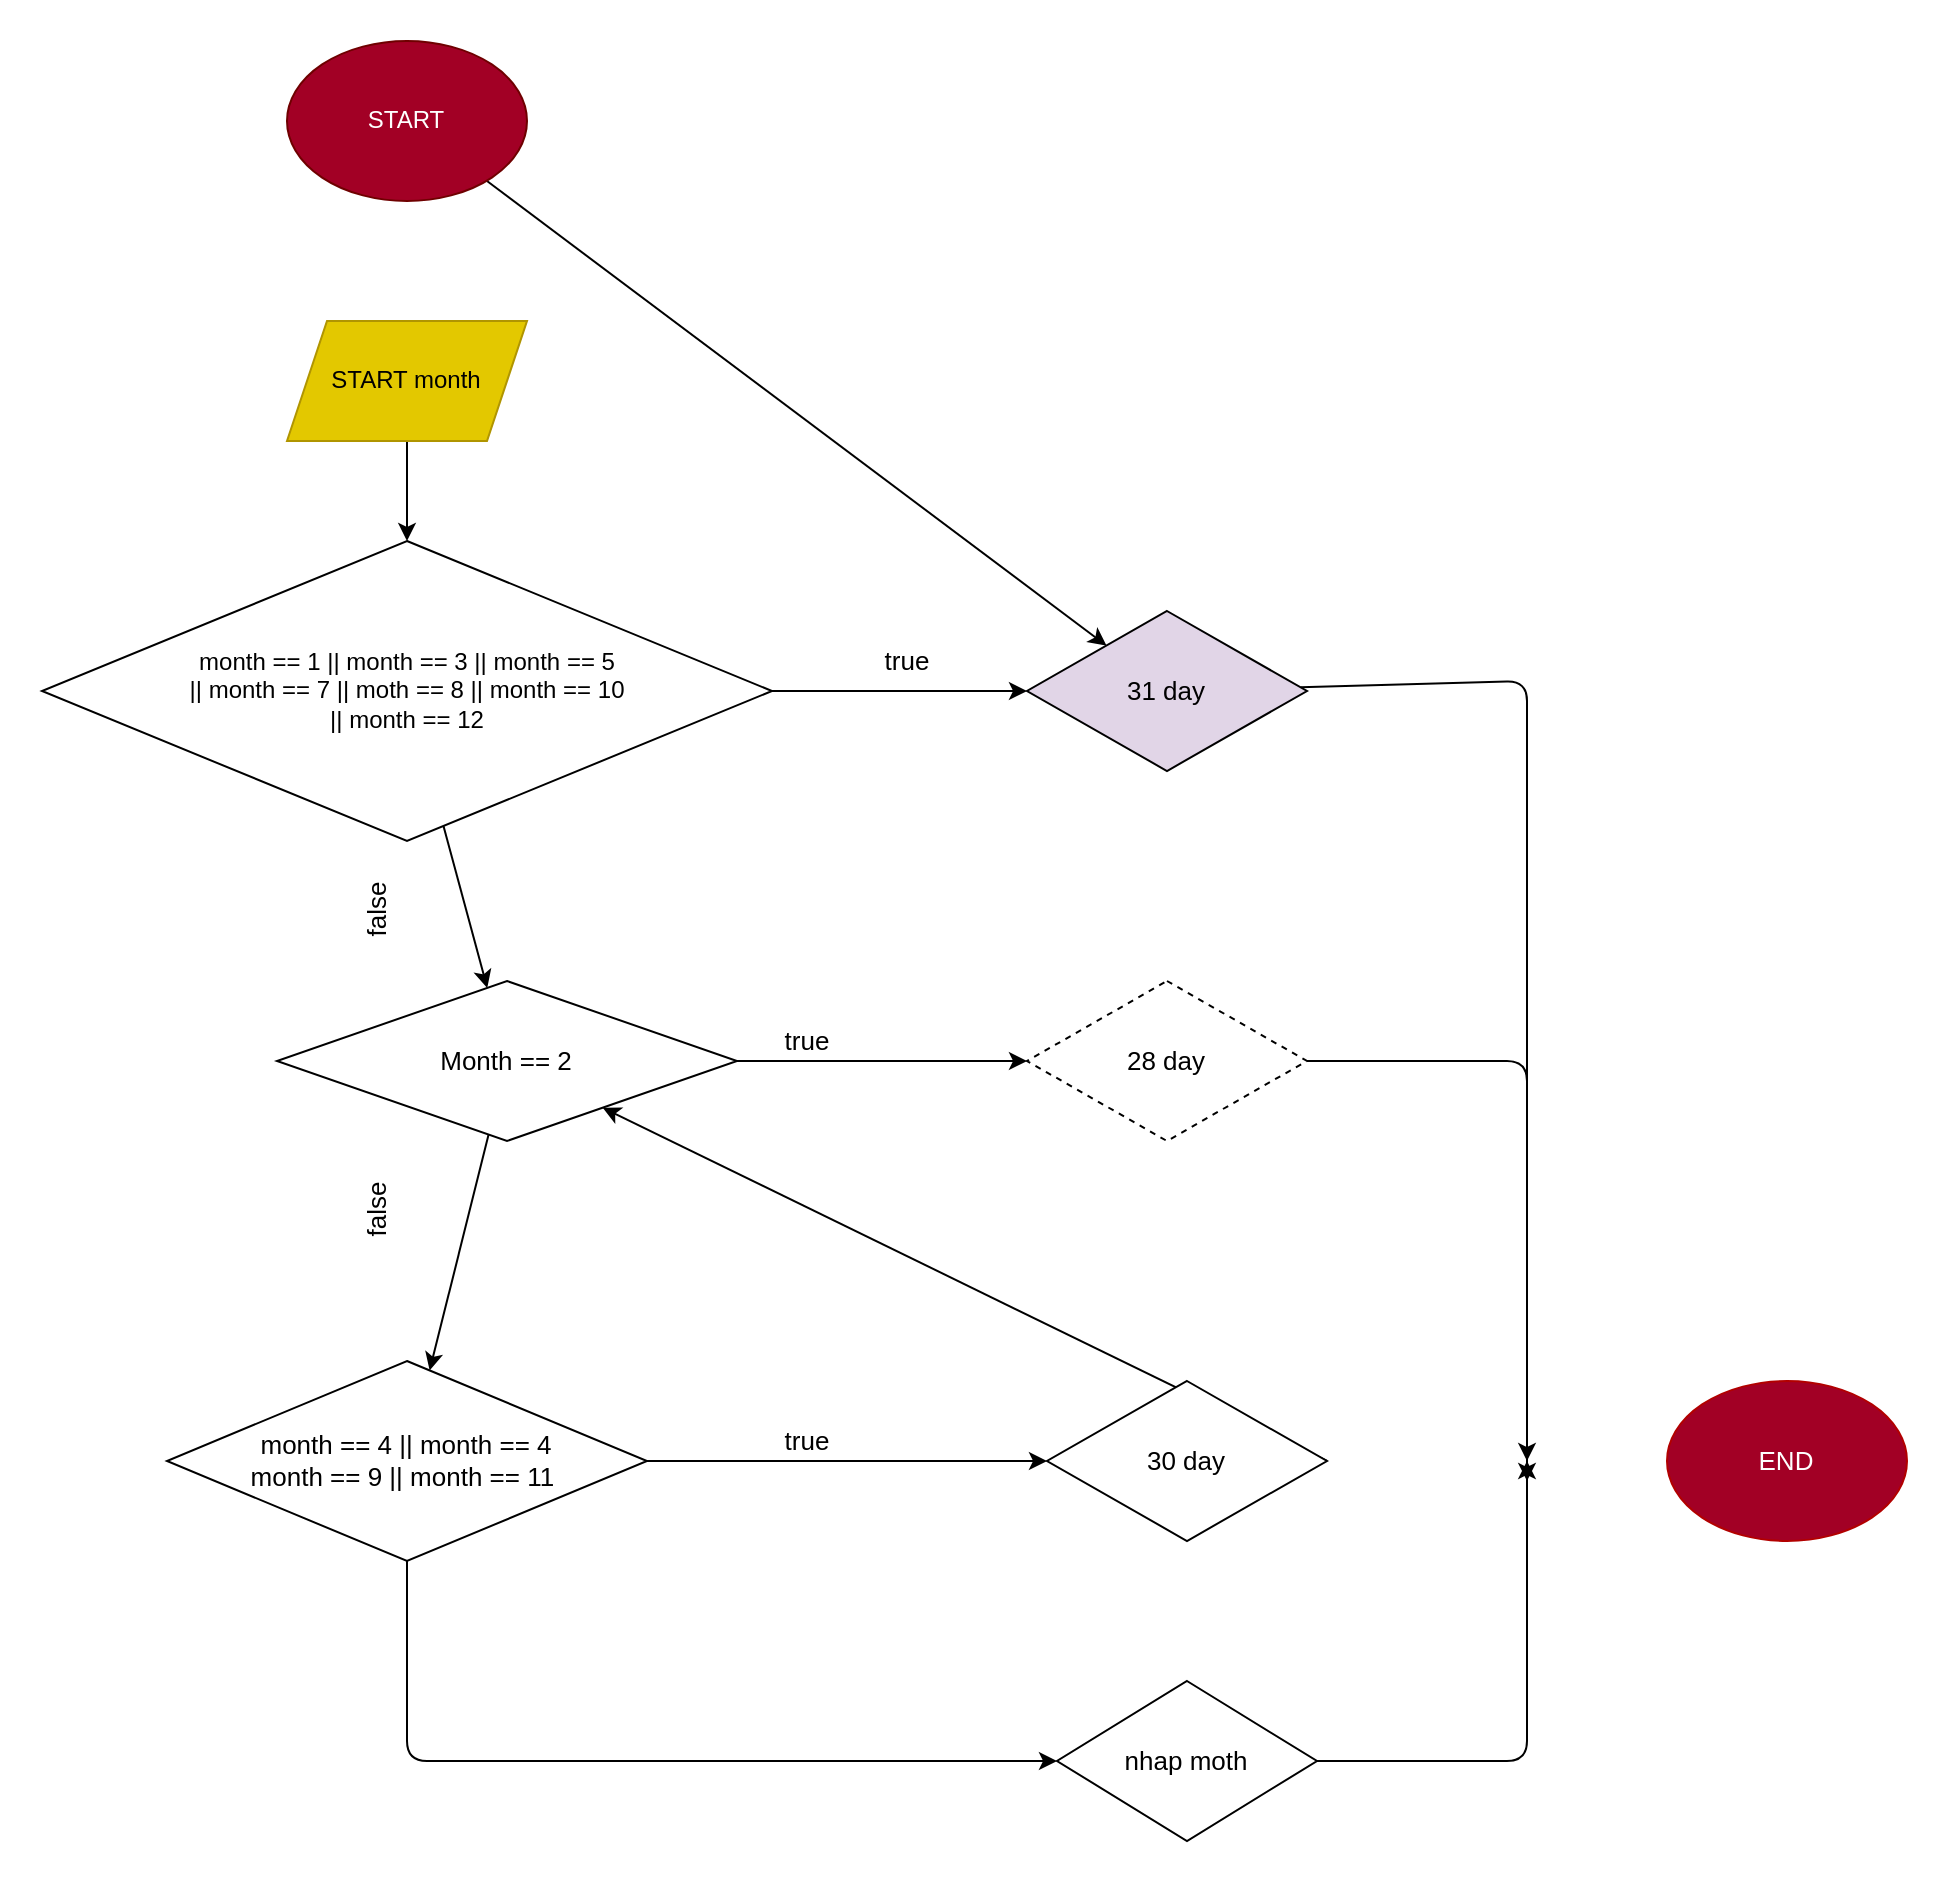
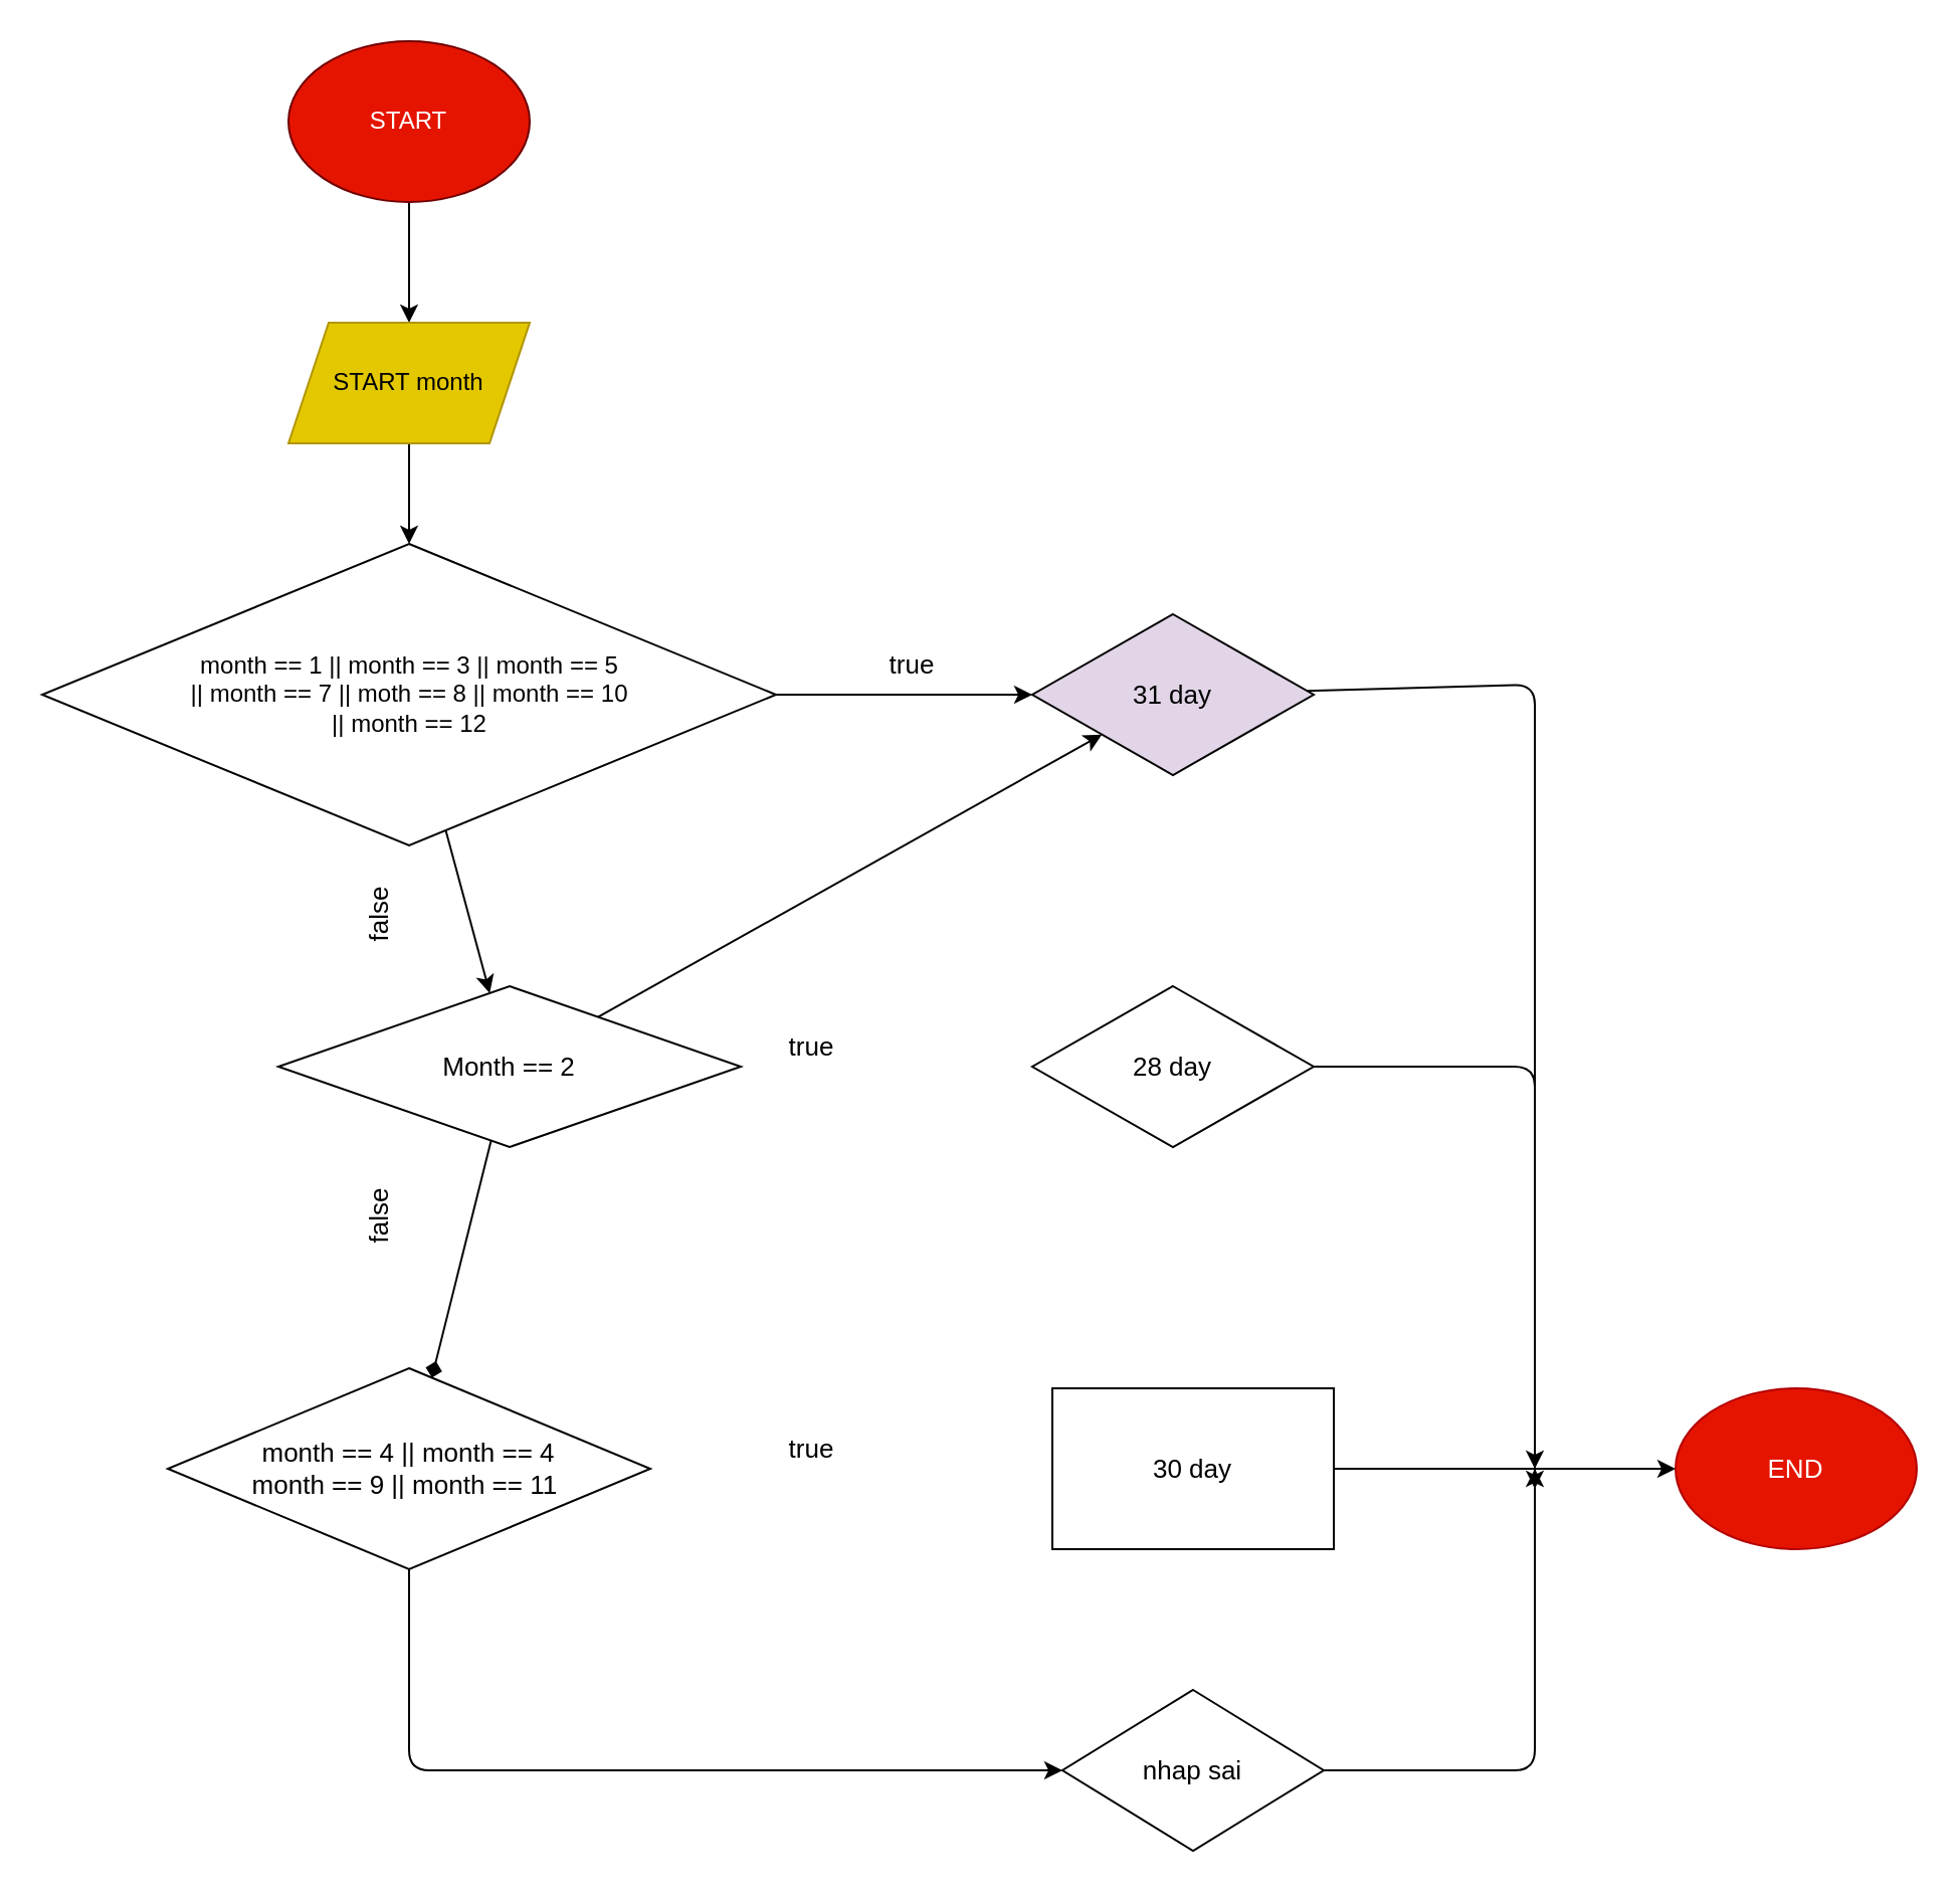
  <mxCell id="0" />
  <mxCell id="1" parent="0" />
- <mxCell id="2" value="" style="edgeStyle=none;html=1;fontSize=13;" edge="1" parent="1" source="3" target="13"><mxGeometry relative="1" as="geometry" /></mxCell>
- <mxCell id="3" value="START" style="ellipse;whiteSpace=wrap;html=1;fillColor=#a20025;fontColor=#ffffff;strokeColor=#6F0000;" vertex="1" parent="1"><mxGeometry x="143" y="20" width="120" height="80" as="geometry" /></mxCell>
+ <mxCell id="2" value="" style="edgeStyle=none;html=1;fontSize=13;" edge="1" parent="1" source="3" target="5"><mxGeometry relative="1" as="geometry" /></mxCell>
+ <mxCell id="3" value="START" style="ellipse;whiteSpace=wrap;html=1;fillColor=#e51400;fontColor=#ffffff;strokeColor=#6F0000;" vertex="1" parent="1"><mxGeometry x="143" y="20" width="120" height="80" as="geometry" /></mxCell>
  <mxCell id="4" value="" style="edgeStyle=none;html=1;fontSize=13;" edge="1" parent="1" source="5" target="8"><mxGeometry relative="1" as="geometry" /></mxCell>
  <mxCell id="5" value="START month" style="shape=parallelogram;perimeter=parallelogramPerimeter;whiteSpace=wrap;html=1;fixedSize=1;fillColor=#e3c800;fontColor=#000000;strokeColor=#B09500;" vertex="1" parent="1"><mxGeometry x="143" y="160" width="120" height="60" as="geometry" /></mxCell>
  <mxCell id="6" value="" style="edgeStyle=none;html=1;fontSize=13;" edge="1" parent="1" source="8" target="11"><mxGeometry relative="1" as="geometry" /></mxCell>
  <mxCell id="7" style="edgeStyle=none;html=1;fontSize=13;" edge="1" parent="1" source="8" target="13"><mxGeometry relative="1" as="geometry" /></mxCell>
  <mxCell id="8" value="month == 1 || month == 3 || month == 5&lt;br&gt;|| month == 7 || moth == 8 || month == 10&lt;br&gt;|| month == 12" style="rhombus;whiteSpace=wrap;html=1;" vertex="1" parent="1"><mxGeometry x="20.5" y="270" width="365" height="150" as="geometry" /></mxCell>
- <mxCell id="9" value="" style="edgeStyle=none;html=1;fontSize=13;" edge="1" parent="1" source="11" target="18"><mxGeometry relative="1" as="geometry" /></mxCell>
- <mxCell id="10" style="edgeStyle=none;html=1;entryX=0;entryY=0.5;entryDx=0;entryDy=0;fontSize=13;" edge="1" parent="1" source="11" target="15"><mxGeometry relative="1" as="geometry" /></mxCell>
+ <mxCell id="9" value="" style="edgeStyle=none;html=1;fontSize=13;endArrow=diamond;" edge="1" parent="1" source="11" target="18"><mxGeometry relative="1" as="geometry" /></mxCell>
+ <mxCell id="10" style="edgeStyle=none;html=1;fontSize=13;" edge="1" parent="1" source="11" target="13"><mxGeometry relative="1" as="geometry" /></mxCell>
  <mxCell id="11" value="Month == 2" style="rhombus;whiteSpace=wrap;html=1;fontSize=13;" vertex="1" parent="1"><mxGeometry x="138" y="490" width="230" height="80" as="geometry" /></mxCell>
  <mxCell id="12" style="edgeStyle=none;html=1;fontSize=13;" edge="1" parent="1" source="13"><mxGeometry relative="1" as="geometry"><mxPoint x="763" y="740" as="targetPoint" /><Array as="points"><mxPoint x="763" y="340" /></Array></mxGeometry></mxCell>
  <mxCell id="13" value="31 day" style="rhombus;whiteSpace=wrap;html=1;fontSize=13;fillColor=#e1d5e7;" vertex="1" parent="1"><mxGeometry x="513" y="305" width="140" height="80" as="geometry" /></mxCell>
  <mxCell id="14" style="edgeStyle=none;html=1;fontSize=13;" edge="1" parent="1" source="15"><mxGeometry relative="1" as="geometry"><mxPoint x="763" y="730" as="targetPoint" /><Array as="points"><mxPoint x="763" y="530" /></Array></mxGeometry></mxCell>
- <mxCell id="15" value="28 day" style="rhombus;whiteSpace=wrap;html=1;fontSize=13;dashed=1;" vertex="1" parent="1"><mxGeometry x="513" y="490" width="140" height="80" as="geometry" /></mxCell>
- <mxCell id="16" style="edgeStyle=none;html=1;fontSize=13;" edge="1" parent="1" source="18" target="20"><mxGeometry relative="1" as="geometry" /></mxCell>
+ <mxCell id="15" value="28 day" style="rhombus;whiteSpace=wrap;html=1;fontSize=13;" vertex="1" parent="1"><mxGeometry x="513" y="490" width="140" height="80" as="geometry" /></mxCell>
  <mxCell id="17" style="edgeStyle=none;html=1;entryX=0;entryY=0.5;entryDx=0;entryDy=0;fontSize=13;" edge="1" parent="1" source="18" target="27"><mxGeometry relative="1" as="geometry"><Array as="points"><mxPoint x="203" y="880" /></Array></mxGeometry></mxCell>
  <mxCell id="18" value="month == 4 || month == 4&lt;br&gt;month == 9 || month == 11&amp;nbsp;" style="rhombus;whiteSpace=wrap;html=1;fontSize=13;" vertex="1" parent="1"><mxGeometry x="83" y="680" width="240" height="100" as="geometry" /></mxCell>
- <mxCell id="19" style="edgeStyle=none;html=1;exitX=1;exitY=0.5;exitDx=0;exitDy=0;fontSize=13;" edge="1" parent="1" source="20" target="11"><mxGeometry relative="1" as="geometry" /></mxCell>
- <mxCell id="20" value="30 day" style="rhombus;whiteSpace=wrap;html=1;fontSize=13;" vertex="1" parent="1"><mxGeometry x="523" y="690" width="140" height="80" as="geometry" /></mxCell>
+ <mxCell id="19" style="edgeStyle=none;html=1;exitX=1;exitY=0.5;exitDx=0;exitDy=0;entryX=0;entryY=0.5;entryDx=0;entryDy=0;fontSize=13;" edge="1" parent="1" source="20" target="28"><mxGeometry relative="1" as="geometry" /></mxCell>
+ <mxCell id="20" value="30 day" style="whiteSpace=wrap;html=1;fontSize=13;rounded=0;" vertex="1" parent="1"><mxGeometry x="523" y="690" width="140" height="80" as="geometry" /></mxCell>
  <mxCell id="21" value="false" style="text;html=1;align=center;verticalAlign=middle;resizable=0;points=[];autosize=1;strokeColor=none;fillColor=none;fontSize=13;rotation=270;" vertex="1" parent="1"><mxGeometry x="163" y="440" width="50" height="30" as="geometry" /></mxCell>
  <mxCell id="22" value="false&lt;br&gt;" style="text;html=1;align=center;verticalAlign=middle;resizable=0;points=[];autosize=1;strokeColor=none;fillColor=none;fontSize=13;rotation=270;" vertex="1" parent="1"><mxGeometry x="163" y="590" width="50" height="30" as="geometry" /></mxCell>
  <mxCell id="23" value="true" style="text;html=1;align=center;verticalAlign=middle;resizable=0;points=[];autosize=1;strokeColor=none;fillColor=none;fontSize=13;" vertex="1" parent="1"><mxGeometry x="428" y="315" width="50" height="30" as="geometry" /></mxCell>
  <mxCell id="24" value="true" style="text;html=1;align=center;verticalAlign=middle;resizable=0;points=[];autosize=1;strokeColor=none;fillColor=none;fontSize=13;" vertex="1" parent="1"><mxGeometry x="378" y="505" width="50" height="30" as="geometry" /></mxCell>
  <mxCell id="25" value="true" style="text;html=1;align=center;verticalAlign=middle;resizable=0;points=[];autosize=1;strokeColor=none;fillColor=none;fontSize=13;" vertex="1" parent="1"><mxGeometry x="378" y="705" width="50" height="30" as="geometry" /></mxCell>
  <mxCell id="26" style="edgeStyle=none;html=1;fontSize=13;" edge="1" parent="1" source="27"><mxGeometry relative="1" as="geometry"><mxPoint x="763" y="730" as="targetPoint" /><Array as="points"><mxPoint x="763" y="880" /></Array></mxGeometry></mxCell>
- <mxCell id="27" value="nhap moth&lt;br&gt;" style="rhombus;whiteSpace=wrap;html=1;fontSize=13;" vertex="1" parent="1"><mxGeometry x="528" y="840" width="130" height="80" as="geometry" /></mxCell>
- <mxCell id="28" value="END" style="ellipse;whiteSpace=wrap;html=1;fontSize=13;fillColor=#a20025;fontColor=#ffffff;strokeColor=#B20000;" vertex="1" parent="1"><mxGeometry x="833" y="690" width="120" height="80" as="geometry" /></mxCell>
+ <mxCell id="27" value="nhap sai&lt;br&gt;" style="rhombus;whiteSpace=wrap;html=1;fontSize=13;" vertex="1" parent="1"><mxGeometry x="528" y="840" width="130" height="80" as="geometry" /></mxCell>
+ <mxCell id="28" value="END" style="ellipse;whiteSpace=wrap;html=1;fontSize=13;fillColor=#e51400;fontColor=#ffffff;strokeColor=#B20000;" vertex="1" parent="1"><mxGeometry x="833" y="690" width="120" height="80" as="geometry" /></mxCell>
